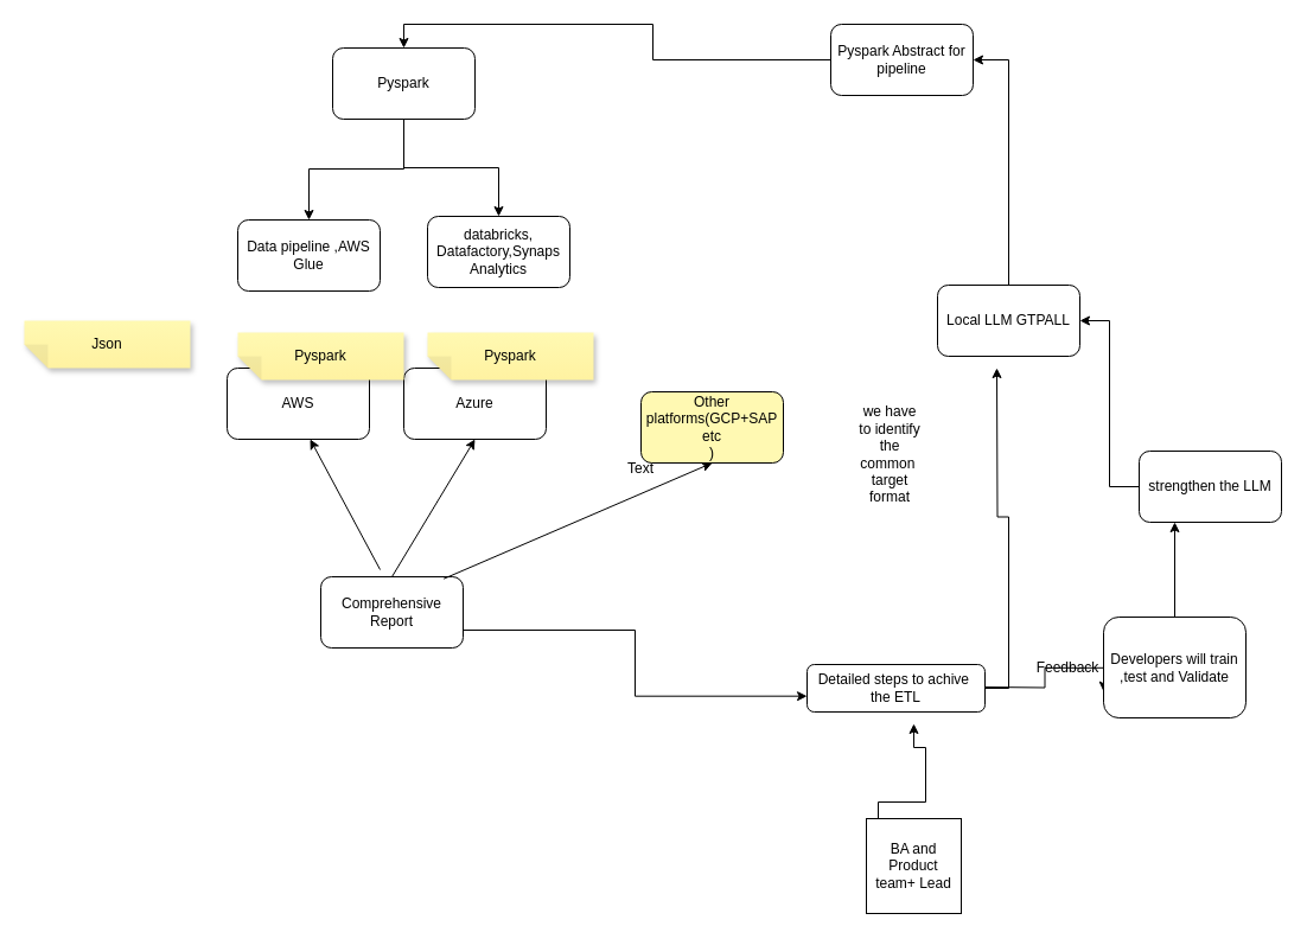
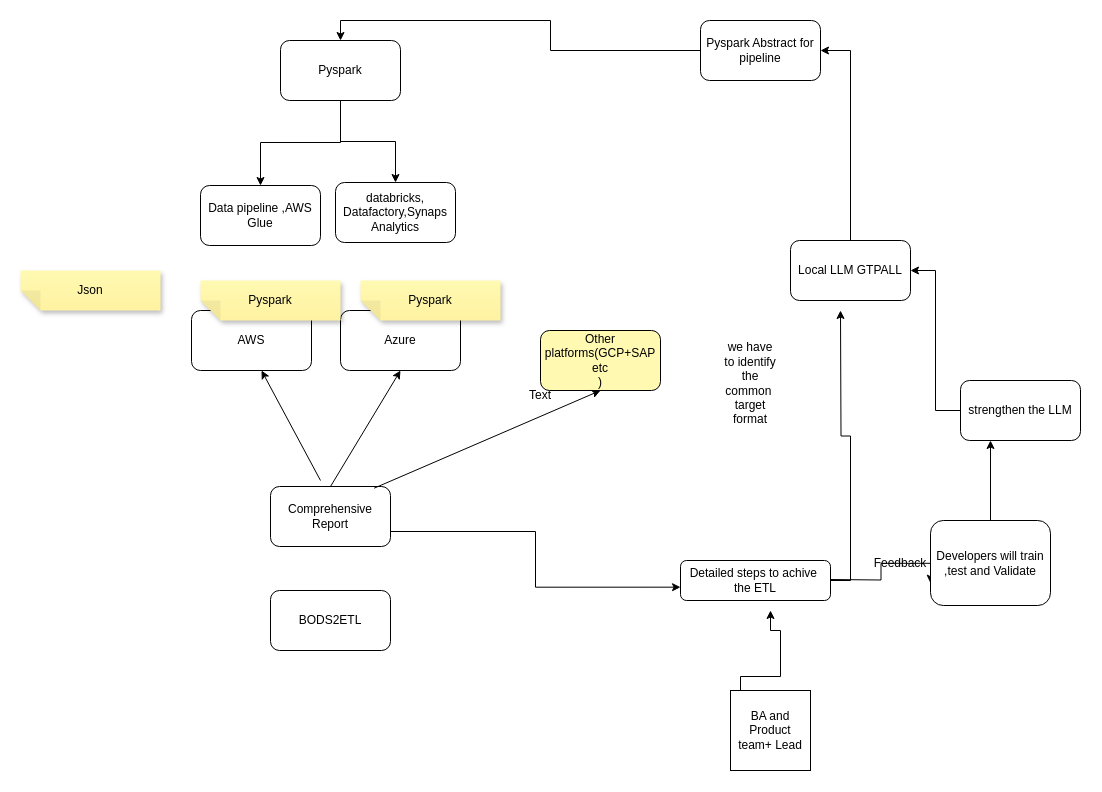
  <mxCell id="0" />
  <mxCell id="1" parent="0" />
+ <mxCell id="2" value="BODS2ETL" style="rounded=1;whiteSpace=wrap;html=1;" vertex="1" parent="1"><mxGeometry x="270" y="590" width="120" height="60" as="geometry" /></mxCell>
  <mxCell id="3" value="AWS" style="rounded=1;whiteSpace=wrap;html=1;" vertex="1" parent="1"><mxGeometry x="191" y="310" width="120" height="60" as="geometry" /></mxCell>
  <mxCell id="4" value="Azure" style="rounded=1;whiteSpace=wrap;html=1;" vertex="1" parent="1"><mxGeometry x="340" y="310" width="120" height="60" as="geometry" /></mxCell>
  <mxCell id="5" value="Other platforms(GCP+SAP etc&lt;br&gt;)" style="rounded=1;whiteSpace=wrap;html=1;fillColor=#fff9b2;" vertex="1" parent="1"><mxGeometry x="540" y="330" width="120" height="60" as="geometry" /></mxCell>
  <mxCell id="6" value="Text" style="text;html=1;strokeColor=none;fillColor=none;align=center;verticalAlign=middle;whiteSpace=wrap;rounded=0;" vertex="1" parent="1"><mxGeometry x="510" y="380" width="60" height="30" as="geometry" /></mxCell>
  <mxCell id="7" value="Json&lt;br&gt;" style="shape=note;whiteSpace=wrap;html=1;backgroundOutline=1;fontColor=#000000;darkOpacity=0.05;fillColor=#FFF9B2;strokeColor=none;fillStyle=solid;direction=west;gradientDirection=north;gradientColor=#FFF2A1;shadow=1;size=20;pointerEvents=1;" vertex="1" parent="1"><mxGeometry x="20" y="270" width="140" height="40" as="geometry" /></mxCell>
  <mxCell id="8" style="edgeStyle=orthogonalEdgeStyle;rounded=0;orthogonalLoop=1;jettySize=auto;html=1;entryX=0;entryY=0.667;entryDx=0;entryDy=0;exitX=1;exitY=0.75;exitDx=0;exitDy=0;entryPerimeter=0;" edge="1" parent="1" source="9" target="12"><mxGeometry relative="1" as="geometry"><mxPoint x="410" y="520" as="sourcePoint" /><mxPoint x="970" y="485" as="targetPoint" /></mxGeometry></mxCell>
  <mxCell id="9" value="Comprehensive Report" style="rounded=1;whiteSpace=wrap;html=1;" vertex="1" parent="1"><mxGeometry x="270" y="486" width="120" height="60" as="geometry" /></mxCell>
  <mxCell id="10" style="edgeStyle=orthogonalEdgeStyle;rounded=0;orthogonalLoop=1;jettySize=auto;html=1;" edge="1" parent="1" source="12"><mxGeometry relative="1" as="geometry"><mxPoint x="840" y="310" as="targetPoint" /></mxGeometry></mxCell>
  <mxCell id="11" style="edgeStyle=orthogonalEdgeStyle;rounded=0;orthogonalLoop=1;jettySize=auto;html=1;entryX=0;entryY=0.75;entryDx=0;entryDy=0;" edge="1" parent="1"><mxGeometry relative="1" as="geometry"><mxPoint x="830" y="579" as="sourcePoint" /><mxPoint x="930" y="582.75" as="targetPoint" /></mxGeometry></mxCell>
  <mxCell id="12" value="Detailed steps to achive&amp;nbsp; the ETL" style="rounded=1;whiteSpace=wrap;html=1;" vertex="1" parent="1"><mxGeometry x="680" y="560" width="150" height="40" as="geometry" /></mxCell>
  <mxCell id="13" value="" style="endArrow=classic;html=1;rounded=0;exitX=0.864;exitY=0.028;exitDx=0;exitDy=0;exitPerimeter=0;entryX=0.5;entryY=1;entryDx=0;entryDy=0;" edge="1" parent="1" source="9" target="5"><mxGeometry width="50" height="50" relative="1" as="geometry"><mxPoint x="510" y="420" as="sourcePoint" /><mxPoint x="560" y="370" as="targetPoint" /></mxGeometry></mxCell>
  <mxCell id="14" value="" style="endArrow=classic;html=1;rounded=0;exitX=0.5;exitY=0;exitDx=0;exitDy=0;entryX=0.5;entryY=1;entryDx=0;entryDy=0;" edge="1" parent="1" source="9" target="4"><mxGeometry width="50" height="50" relative="1" as="geometry"><mxPoint x="360" y="485" as="sourcePoint" /><mxPoint x="376" y="358" as="targetPoint" /></mxGeometry></mxCell>
  <mxCell id="15" value="" style="endArrow=classic;html=1;rounded=0;" edge="1" parent="1"><mxGeometry width="50" height="50" relative="1" as="geometry"><mxPoint x="320" y="480" as="sourcePoint" /><mxPoint x="261" y="370" as="targetPoint" /></mxGeometry></mxCell>
  <mxCell id="16" value="we have to identify the common&amp;nbsp; target format" style="text;html=1;strokeColor=none;fillColor=none;align=center;verticalAlign=middle;whiteSpace=wrap;rounded=0;" vertex="1" parent="1"><mxGeometry x="720" y="355" width="60" height="55" as="geometry" /></mxCell>
  <mxCell id="17" value="Data pipeline ,AWS Glue" style="rounded=1;whiteSpace=wrap;html=1;" vertex="1" parent="1"><mxGeometry x="200" y="185" width="120" height="60" as="geometry" /></mxCell>
- <mxCell id="18" value="databricks, Datafactory,Synaps Analytics" style="rounded=1;whiteSpace=wrap;html=1;" vertex="1" parent="1"><mxGeometry x="360" y="182" width="120" height="60" as="geometry" /></mxCell>
+ <mxCell id="18" value="databricks, Datafactory,Synaps Analytics" style="rounded=1;whiteSpace=wrap;html=1;" vertex="1" parent="1"><mxGeometry x="335" y="182" width="120" height="60" as="geometry" /></mxCell>
  <mxCell id="19" style="edgeStyle=orthogonalEdgeStyle;rounded=0;orthogonalLoop=1;jettySize=auto;html=1;" edge="1" parent="1" source="21" target="17"><mxGeometry relative="1" as="geometry"><Array as="points"><mxPoint x="340" y="142" /><mxPoint x="260" y="142" /></Array></mxGeometry></mxCell>
  <mxCell id="20" style="edgeStyle=orthogonalEdgeStyle;rounded=0;orthogonalLoop=1;jettySize=auto;html=1;entryX=0.5;entryY=0;entryDx=0;entryDy=0;" edge="1" parent="1" source="21" target="18"><mxGeometry relative="1" as="geometry" /></mxCell>
  <mxCell id="21" value="Pyspark" style="rounded=1;whiteSpace=wrap;html=1;" vertex="1" parent="1"><mxGeometry x="280" y="40" width="120" height="60" as="geometry" /></mxCell>
  <mxCell id="22" style="edgeStyle=orthogonalEdgeStyle;rounded=0;orthogonalLoop=1;jettySize=auto;html=1;entryX=0.5;entryY=0;entryDx=0;entryDy=0;" edge="1" parent="1" source="23" target="21"><mxGeometry relative="1" as="geometry" /></mxCell>
  <mxCell id="23" value="Pyspark Abstract for pipeline" style="rounded=1;whiteSpace=wrap;html=1;" vertex="1" parent="1"><mxGeometry x="700" y="20" width="120" height="60" as="geometry" /></mxCell>
  <mxCell id="24" style="edgeStyle=orthogonalEdgeStyle;rounded=0;orthogonalLoop=1;jettySize=auto;html=1;entryX=1;entryY=0.5;entryDx=0;entryDy=0;" edge="1" parent="1" source="25" target="23"><mxGeometry relative="1" as="geometry" /></mxCell>
  <mxCell id="25" value="Local LLM GTPALL" style="rounded=1;whiteSpace=wrap;html=1;" vertex="1" parent="1"><mxGeometry x="790" y="240" width="120" height="60" as="geometry" /></mxCell>
  <mxCell id="26" style="edgeStyle=orthogonalEdgeStyle;rounded=0;orthogonalLoop=1;jettySize=auto;html=1;entryX=1;entryY=0.5;entryDx=0;entryDy=0;" edge="1" parent="1" source="27" target="25"><mxGeometry relative="1" as="geometry" /></mxCell>
  <mxCell id="27" value="strengthen the LLM" style="rounded=1;whiteSpace=wrap;html=1;" vertex="1" parent="1"><mxGeometry x="960" y="380" width="120" height="60" as="geometry" /></mxCell>
  <mxCell id="28" style="edgeStyle=orthogonalEdgeStyle;rounded=0;orthogonalLoop=1;jettySize=auto;html=1;entryX=0.25;entryY=1;entryDx=0;entryDy=0;" edge="1" parent="1" source="29" target="27"><mxGeometry relative="1" as="geometry" /></mxCell>
  <mxCell id="29" value="Developers will train ,test and Validate" style="rounded=1;whiteSpace=wrap;html=1;" vertex="1" parent="1"><mxGeometry x="930" y="520" width="120" height="85" as="geometry" /></mxCell>
  <mxCell id="30" style="edgeStyle=orthogonalEdgeStyle;rounded=0;orthogonalLoop=1;jettySize=auto;html=1;" edge="1" parent="1" source="31"><mxGeometry relative="1" as="geometry"><mxPoint x="770" y="610" as="targetPoint" /><Array as="points"><mxPoint x="740" y="676" /><mxPoint x="780" y="676" /><mxPoint x="780" y="630" /></Array></mxGeometry></mxCell>
  <mxCell id="31" value="BA and Product team+ Lead" style="whiteSpace=wrap;html=1;aspect=fixed;" vertex="1" parent="1"><mxGeometry x="730" y="690" width="80" height="80" as="geometry" /></mxCell>
  <mxCell id="32" value="Feedback" style="text;html=1;strokeColor=none;fillColor=none;align=center;verticalAlign=middle;whiteSpace=wrap;rounded=0;" vertex="1" parent="1"><mxGeometry x="870" y="547.5" width="60" height="30" as="geometry" /></mxCell>
  <mxCell id="33" value="Pyspark" style="shape=note;whiteSpace=wrap;html=1;backgroundOutline=1;fontColor=#000000;darkOpacity=0.05;fillColor=#FFF9B2;strokeColor=none;fillStyle=solid;direction=west;gradientDirection=north;gradientColor=#FFF2A1;shadow=1;size=20;pointerEvents=1;" vertex="1" parent="1"><mxGeometry x="200" y="280" width="140" height="40" as="geometry" /></mxCell>
  <mxCell id="34" value="Pyspark" style="shape=note;whiteSpace=wrap;html=1;backgroundOutline=1;fontColor=#000000;darkOpacity=0.05;fillColor=#FFF9B2;strokeColor=none;fillStyle=solid;direction=west;gradientDirection=north;gradientColor=#FFF2A1;shadow=1;size=20;pointerEvents=1;" vertex="1" parent="1"><mxGeometry x="360" y="280" width="140" height="40" as="geometry" /></mxCell>
